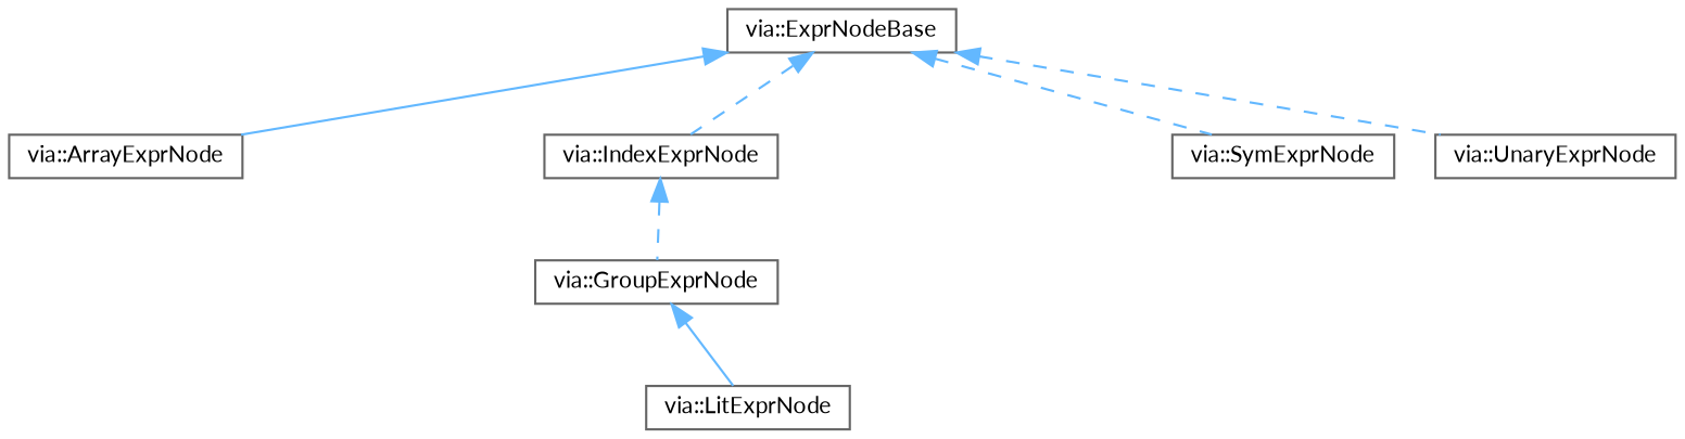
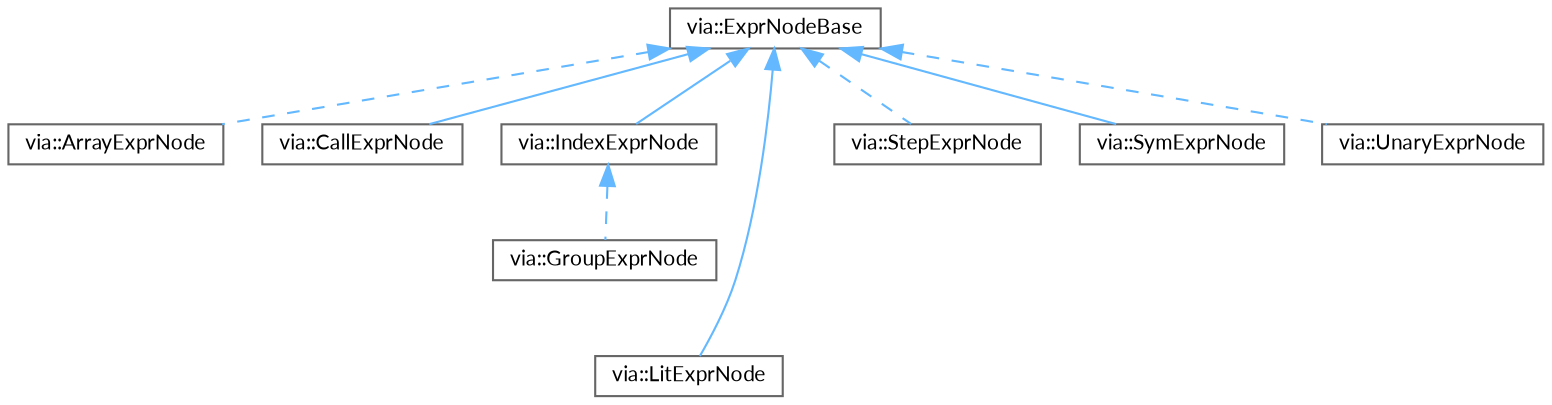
  digraph {
    fontname=Lato
    rankdir=TB
    node [color=grey40 fillcolor=white fontname=Lato fontsize=10 shape=box style=filled]
    edge [color=steelblue1 dir=back fontname=Lato fontsize=10 labelfontname=Helvetica labelfontsize=10 style=dashed]
    n1 [height=0.2 label="via::ExprNodeBase" width=0.4]
    n2 [height=0.2 label="via::ArrayExprNode" width=0.4]
+   n3 [height=0.2 label="via::CallExprNode" width=0.4]
    n4 [height=0.2 label="via::IndexExprNode" width=0.4]
    n5 [height=0.2 label="via::LitExprNode" width=0.4]
+   n6 [height=0.2 label="via::StepExprNode" width=0.4]
    n7 [height=0.2 label="via::SymExprNode" width=0.4]
    n8 [height=0.2 label="via::UnaryExprNode" width=0.4]
    n9 [height=0.2 label="via::GroupExprNode" width=0.4]
-   n1 -> n2 [style=solid]
-   n1 -> n4
-   n9 -> n5 [style=solid]
-   n1 -> n7
+   n1 -> n2
+   n1 -> n3 [style=solid]
+   n1 -> n4 [style=solid]
+   n1 -> n5 [style=solid]
+   n1 -> n6
+   n1 -> n7 [style=solid]
    n1 -> n8
    n4 -> n9
  }
